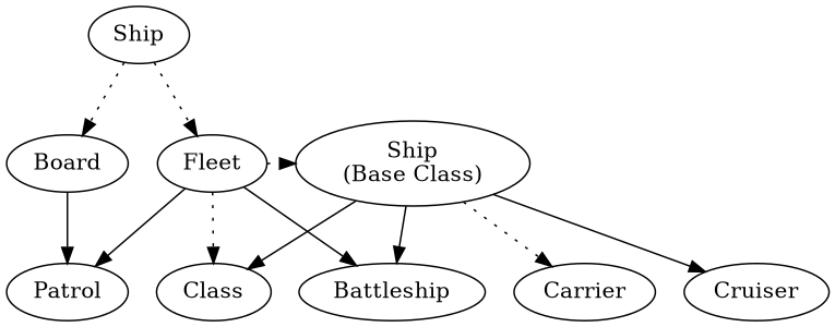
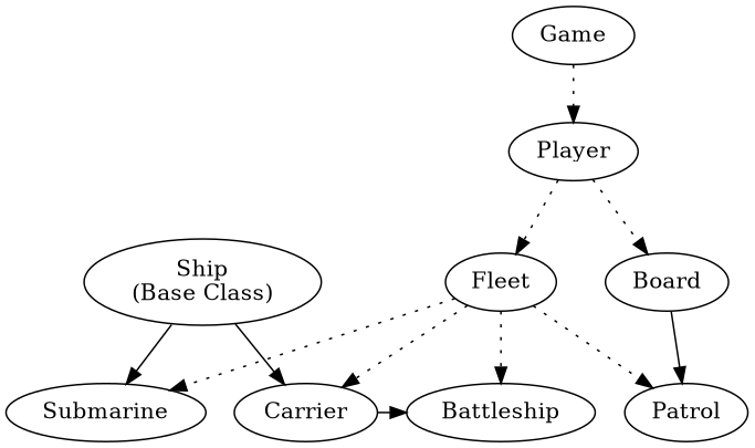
  digraph {
    node [shape=ellipse]
    edge [style=dotted]
    n1 [label=Carrier]
    n2 [label=Battleship]
-   n3 [label=Class]
-   n4 [label=Cruiser]
+   n3 [label=Submarine]
    n5 [label=Patrol]
    n6 [label=Fleet]
    n7 [label="Ship\n(Base Class)"]
-   n9 [label=Ship]
+   n8 [label=Game]
+   n9 [label=Player]
    n10 [label=Board]
    subgraph sub_1 {
      rank=same
      n1
      n2
      n3
-     n4
      n5
    }
    subgraph sub_2 {
      rank=same
      n6
      n7
    }
-   n6 -> n7
-   n6 -> n2 [style=solid]
+   n6 -> n1
+   n6 -> n2
    n6 -> n3
-   n6 -> n5 [style=solid]
-   n7 -> n1
-   n7 -> n2 [style=solid]
+   n6 -> n5
+   n7 -> n1 [style=solid]
+   n1 -> n2 [style=solid]
    n7 -> n3 [style=solid]
-   n7 -> n4 [style=solid]
+   n8 -> n9
    n9 -> n6
    n9 -> n10
    n10 -> n5 [style=solid]
  }
